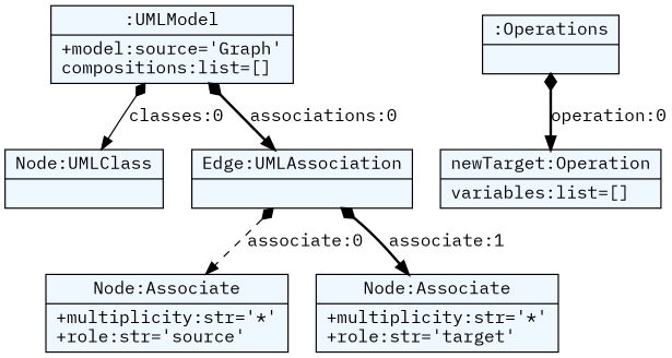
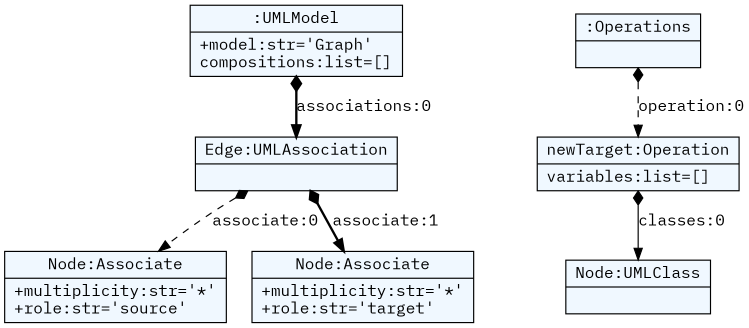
  digraph {
    fontname="IBM Plex Mono"
    fontsize=8
    nodesep=0.3
    node [fillcolor=aliceblue fontname="IBM Plex Mono" shape=record style=filled]
    edge [arrowtail=diamond dir=both fontname="IBM Plex Mono" style=bold]
-   n1 [label="{:UMLModel|+model:source='Graph'\lcompositions:list=[]\l}"]
+   n1 [label="{:UMLModel|+model:str='Graph'\lcompositions:list=[]\l}"]
    n2 [label="{Node:UMLClass|}"]
    n3 [label="{Edge:UMLAssociation|}"]
    n4 [label="{Node:Associate|+multiplicity:str='*'\l+role:str='source'\l}"]
    n5 [label="{Node:Associate|+multiplicity:str='*'\l+role:str='target'\l}"]
    n6 [label="{:Operations|}"]
    n7 [label="{newTarget:Operation|variables:list=[]\l}"]
-   n1 -> n2 [label="classes:0" style=solid]
+   n7 -> n2 [label="classes:0" style=solid]
    n1 -> n3 [label="associations:0"]
    n3 -> n4 [label="associate:0" style=dashed]
    n3 -> n5 [label="associate:1"]
-   n6 -> n7 [label="operation:0"]
+   n6 -> n7 [label="operation:0" style=dashed]
  }
